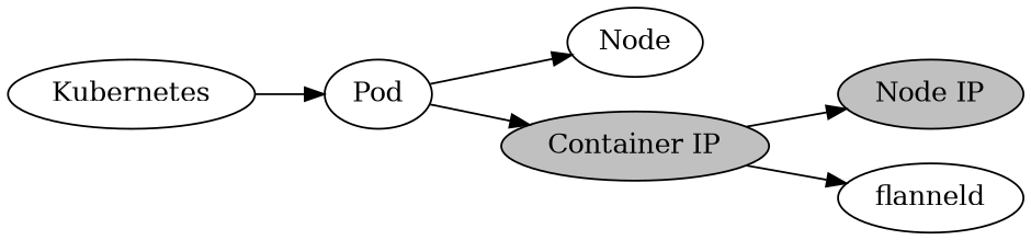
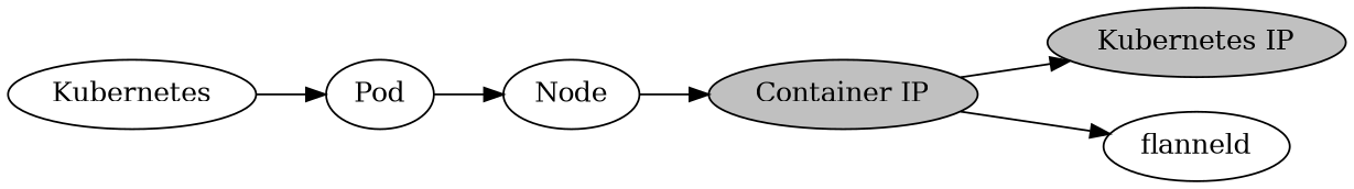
  digraph {
    rankdir=LR
    n1 [label=Kubernetes]
    n2 [label=Pod]
    n3 [label="Node"]
    n4 [fillcolor=gray label="Container IP" style=filled]
-   n5 [fillcolor=gray label="Node IP" style=filled]
+   n5 [fillcolor=gray label="Kubernetes IP" style=filled]
    n6 [label=flanneld]
    n1 -> n2
    n2 -> n3
-   n2 -> n4
+   n3 -> n4
    n4 -> n5
    n4 -> n6
  }
